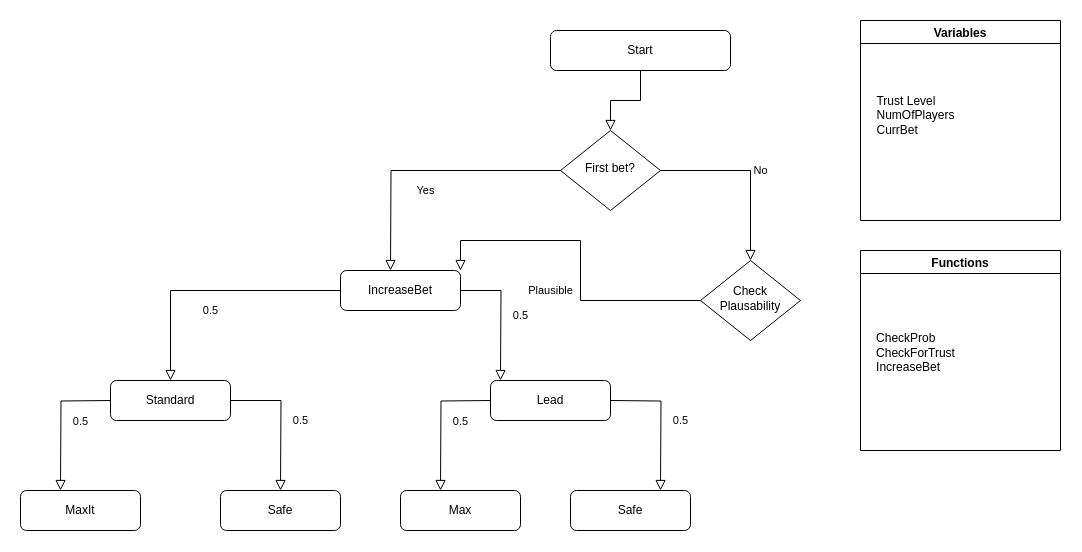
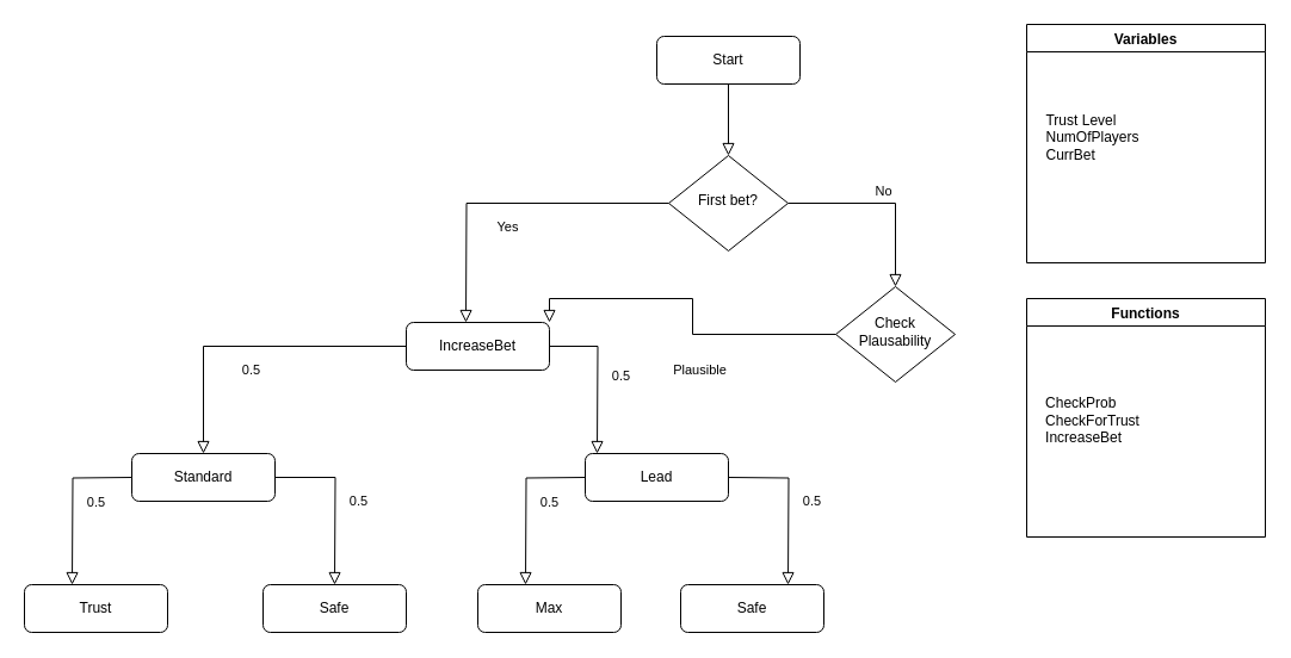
  <mxCell id="0" />
  <mxCell id="1" parent="0" />
  <mxCell id="2" value="" style="rounded=0;html=1;jettySize=auto;orthogonalLoop=1;fontSize=11;endArrow=block;endFill=0;endSize=8;strokeWidth=1;shadow=0;labelBackgroundColor=none;edgeStyle=orthogonalEdgeStyle;" parent="1" source="3" target="6" edge="1"><mxGeometry relative="1" as="geometry" /></mxCell>
- <mxCell id="3" value="Start" style="rounded=1;whiteSpace=wrap;html=1;fontSize=12;glass=0;strokeWidth=1;shadow=0;" parent="1" vertex="1"><mxGeometry x="550" y="30" width="180" height="40" as="geometry" /></mxCell>
+ <mxCell id="3" value="Start" style="rounded=1;whiteSpace=wrap;html=1;fontSize=12;glass=0;strokeWidth=1;shadow=0;" parent="1" vertex="1"><mxGeometry x="550" y="30" width="120" height="40" as="geometry" /></mxCell>
  <mxCell id="4" value="Yes" style="rounded=0;html=1;jettySize=auto;orthogonalLoop=1;fontSize=11;endArrow=block;endFill=0;endSize=8;strokeWidth=1;shadow=0;labelBackgroundColor=none;edgeStyle=orthogonalEdgeStyle;" parent="1" source="6" edge="1"><mxGeometry y="20" relative="1" as="geometry"><mxPoint as="offset" /><mxPoint x="390" y="270" as="targetPoint" /></mxGeometry></mxCell>
  <mxCell id="5" value="No" style="edgeStyle=orthogonalEdgeStyle;rounded=0;html=1;jettySize=auto;orthogonalLoop=1;fontSize=11;endArrow=block;endFill=0;endSize=8;strokeWidth=1;shadow=0;labelBackgroundColor=none;entryX=0.5;entryY=0;entryDx=0;entryDy=0;" parent="1" source="6" target="13" edge="1"><mxGeometry y="10" relative="1" as="geometry"><mxPoint as="offset" /><mxPoint x="690" y="250" as="targetPoint" /></mxGeometry></mxCell>
  <mxCell id="6" value="First bet?" style="rhombus;whiteSpace=wrap;html=1;shadow=0;fontFamily=Helvetica;fontSize=12;align=center;strokeWidth=1;spacing=6;spacingTop=-4;" parent="1" vertex="1"><mxGeometry x="560" y="130" width="100" height="80" as="geometry" /></mxCell>
  <mxCell id="7" value="IncreaseBet" style="rounded=1;whiteSpace=wrap;html=1;fontSize=12;glass=0;strokeWidth=1;shadow=0;" parent="1" vertex="1"><mxGeometry x="340" y="270" width="120" height="40" as="geometry" /></mxCell>
  <mxCell id="8" value="Lead" style="rounded=1;whiteSpace=wrap;html=1;fontSize=12;glass=0;strokeWidth=1;shadow=0;" parent="1" vertex="1"><mxGeometry x="490" y="380" width="120" height="40" as="geometry" /></mxCell>
  <mxCell id="9" value="Variables" style="swimlane;hachureGap=4;pointerEvents=0;" parent="1" vertex="1"><mxGeometry x="860" y="20" width="200" height="200" as="geometry" /></mxCell>
  <mxCell id="10" value="&lt;div style=&quot;text-align: left&quot;&gt;&lt;span&gt;Trust Level&lt;/span&gt;&lt;/div&gt;&lt;div style=&quot;text-align: left&quot;&gt;&lt;span&gt;NumOfPlayers&lt;/span&gt;&lt;/div&gt;&lt;div style=&quot;text-align: left&quot;&gt;CurrBet&lt;/div&gt;" style="text;html=1;align=center;verticalAlign=middle;resizable=0;points=[];autosize=1;strokeColor=none;fillColor=none;" parent="9" vertex="1"><mxGeometry x="10" y="70" width="90" height="50" as="geometry" /></mxCell>
  <mxCell id="11" value="Functions" style="swimlane;hachureGap=4;pointerEvents=0;" parent="1" vertex="1"><mxGeometry x="860" y="250" width="200" height="200" as="geometry" /></mxCell>
  <mxCell id="12" value="&lt;div style=&quot;text-align: left&quot;&gt;&lt;br&gt;&lt;/div&gt;&lt;div style=&quot;text-align: left&quot;&gt;&lt;span&gt;CheckProb&lt;/span&gt;&lt;/div&gt;&lt;div style=&quot;text-align: left&quot;&gt;&lt;span&gt;CheckForTrust&lt;/span&gt;&lt;/div&gt;&lt;div style=&quot;text-align: left&quot;&gt;&lt;span&gt;IncreaseBet&lt;/span&gt;&lt;/div&gt;" style="text;html=1;align=center;verticalAlign=middle;resizable=0;points=[];autosize=1;strokeColor=none;fillColor=none;" parent="11" vertex="1"><mxGeometry x="10" y="65" width="90" height="60" as="geometry" /></mxCell>
- <mxCell id="13" value="Check&lt;br&gt;Plausability" style="rhombus;whiteSpace=wrap;html=1;shadow=0;fontFamily=Helvetica;fontSize=12;align=center;strokeWidth=1;spacing=6;spacingTop=-4;" vertex="1" parent="1"><mxGeometry x="700" y="260" width="100" height="80" as="geometry" /></mxCell>
+ <mxCell id="13" value="Check&lt;br&gt;Plausability" style="rhombus;whiteSpace=wrap;html=1;shadow=0;fontFamily=Helvetica;fontSize=12;align=center;strokeWidth=1;spacing=6;spacingTop=-4;" vertex="1" parent="1"><mxGeometry x="700" y="240" width="100" height="80" as="geometry" /></mxCell>
  <mxCell id="14" value="Standard" style="rounded=1;whiteSpace=wrap;html=1;fontSize=12;glass=0;strokeWidth=1;shadow=0;" vertex="1" parent="1"><mxGeometry x="110" y="380" width="120" height="40" as="geometry" /></mxCell>
  <mxCell id="15" value="0.5" style="rounded=0;html=1;jettySize=auto;orthogonalLoop=1;fontSize=11;endArrow=block;endFill=0;endSize=8;strokeWidth=1;shadow=0;labelBackgroundColor=none;edgeStyle=orthogonalEdgeStyle;entryX=0.5;entryY=0;entryDx=0;entryDy=0;exitX=0;exitY=0.5;exitDx=0;exitDy=0;" edge="1" parent="1" source="7" target="14"><mxGeometry y="20" relative="1" as="geometry"><mxPoint as="offset" /><mxPoint x="500" y="220" as="sourcePoint" /><mxPoint x="330" y="320" as="targetPoint" /></mxGeometry></mxCell>
  <mxCell id="16" value="0.5" style="rounded=0;html=1;jettySize=auto;orthogonalLoop=1;fontSize=11;endArrow=block;endFill=0;endSize=8;strokeWidth=1;shadow=0;labelBackgroundColor=none;edgeStyle=orthogonalEdgeStyle;entryX=0.5;entryY=0;entryDx=0;entryDy=0;exitX=1;exitY=0.5;exitDx=0;exitDy=0;" edge="1" parent="1" source="7"><mxGeometry y="20" relative="1" as="geometry"><mxPoint as="offset" /><mxPoint x="520" y="290" as="sourcePoint" /><mxPoint x="500" y="380" as="targetPoint" /></mxGeometry></mxCell>
- <mxCell id="17" value="MaxIt" style="rounded=1;whiteSpace=wrap;html=1;fontSize=12;glass=0;strokeWidth=1;shadow=0;" vertex="1" parent="1"><mxGeometry x="20" y="490" width="120" height="40" as="geometry" /></mxCell>
+ <mxCell id="17" value="Trust" style="rounded=1;whiteSpace=wrap;html=1;fontSize=12;glass=0;strokeWidth=1;shadow=0;" vertex="1" parent="1"><mxGeometry x="20" y="490" width="120" height="40" as="geometry" /></mxCell>
  <mxCell id="18" value="Safe" style="rounded=1;whiteSpace=wrap;html=1;fontSize=12;glass=0;strokeWidth=1;shadow=0;" vertex="1" parent="1"><mxGeometry x="220" y="490" width="120" height="40" as="geometry" /></mxCell>
  <mxCell id="19" value="Safe" style="rounded=1;whiteSpace=wrap;html=1;fontSize=12;glass=0;strokeWidth=1;shadow=0;" vertex="1" parent="1"><mxGeometry x="570" y="490" width="120" height="40" as="geometry" /></mxCell>
  <mxCell id="20" value="Max" style="rounded=1;whiteSpace=wrap;html=1;fontSize=12;glass=0;strokeWidth=1;shadow=0;" vertex="1" parent="1"><mxGeometry x="400" y="490" width="120" height="40" as="geometry" /></mxCell>
  <mxCell id="21" value="0.5" style="rounded=0;html=1;jettySize=auto;orthogonalLoop=1;fontSize=11;endArrow=block;endFill=0;endSize=8;strokeWidth=1;shadow=0;labelBackgroundColor=none;edgeStyle=orthogonalEdgeStyle;entryX=0.5;entryY=0;entryDx=0;entryDy=0;" edge="1" parent="1"><mxGeometry y="20" relative="1" as="geometry"><mxPoint as="offset" /><mxPoint x="110" y="400" as="sourcePoint" /><mxPoint x="60" y="490" as="targetPoint" /></mxGeometry></mxCell>
  <mxCell id="22" value="0.5" style="rounded=0;html=1;jettySize=auto;orthogonalLoop=1;fontSize=11;endArrow=block;endFill=0;endSize=8;strokeWidth=1;shadow=0;labelBackgroundColor=none;edgeStyle=orthogonalEdgeStyle;entryX=0.5;entryY=0;entryDx=0;entryDy=0;exitX=1;exitY=0.5;exitDx=0;exitDy=0;" edge="1" parent="1" source="14"><mxGeometry y="20" relative="1" as="geometry"><mxPoint as="offset" /><mxPoint x="330" y="400" as="sourcePoint" /><mxPoint x="280" y="490" as="targetPoint" /></mxGeometry></mxCell>
  <mxCell id="23" value="0.5" style="rounded=0;html=1;jettySize=auto;orthogonalLoop=1;fontSize=11;endArrow=block;endFill=0;endSize=8;strokeWidth=1;shadow=0;labelBackgroundColor=none;edgeStyle=orthogonalEdgeStyle;entryX=0.5;entryY=0;entryDx=0;entryDy=0;exitX=1;exitY=0.5;exitDx=0;exitDy=0;" edge="1" parent="1"><mxGeometry y="20" relative="1" as="geometry"><mxPoint as="offset" /><mxPoint x="610" y="400" as="sourcePoint" /><mxPoint x="660" y="490" as="targetPoint" /></mxGeometry></mxCell>
  <mxCell id="24" value="0.5" style="rounded=0;html=1;jettySize=auto;orthogonalLoop=1;fontSize=11;endArrow=block;endFill=0;endSize=8;strokeWidth=1;shadow=0;labelBackgroundColor=none;edgeStyle=orthogonalEdgeStyle;entryX=0.5;entryY=0;entryDx=0;entryDy=0;" edge="1" parent="1"><mxGeometry y="20" relative="1" as="geometry"><mxPoint as="offset" /><mxPoint x="490" y="400" as="sourcePoint" /><mxPoint x="440" y="490" as="targetPoint" /></mxGeometry></mxCell>
  <mxCell id="25" value="Plausible" style="rounded=0;html=1;jettySize=auto;orthogonalLoop=1;fontSize=11;endArrow=block;endFill=0;endSize=8;strokeWidth=1;shadow=0;labelBackgroundColor=none;edgeStyle=orthogonalEdgeStyle;entryX=1;entryY=0;entryDx=0;entryDy=0;exitX=0;exitY=0.5;exitDx=0;exitDy=0;" edge="1" parent="1" source="13" target="7"><mxGeometry x="-0.212" y="30" relative="1" as="geometry"><mxPoint as="offset" /><mxPoint x="470" y="300" as="sourcePoint" /><mxPoint x="510" y="390" as="targetPoint" /></mxGeometry></mxCell>
